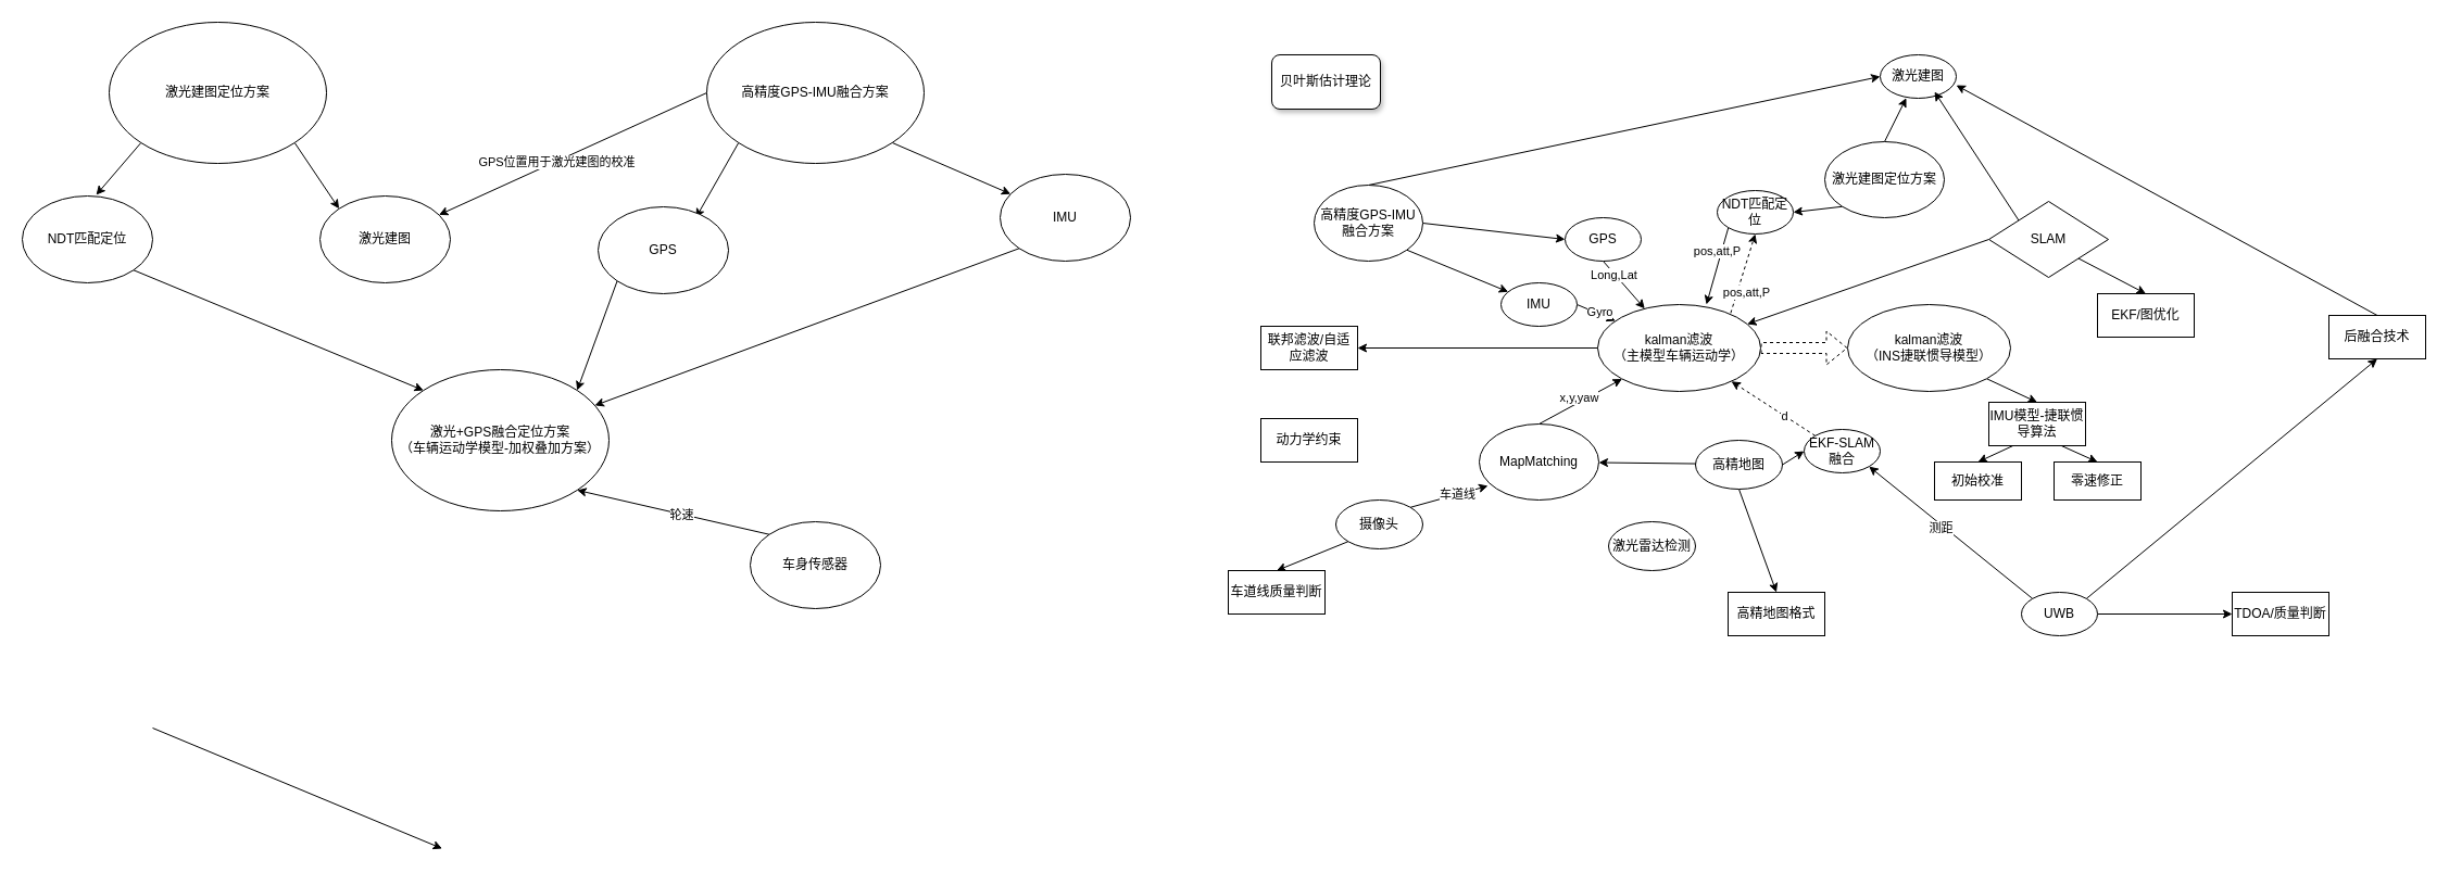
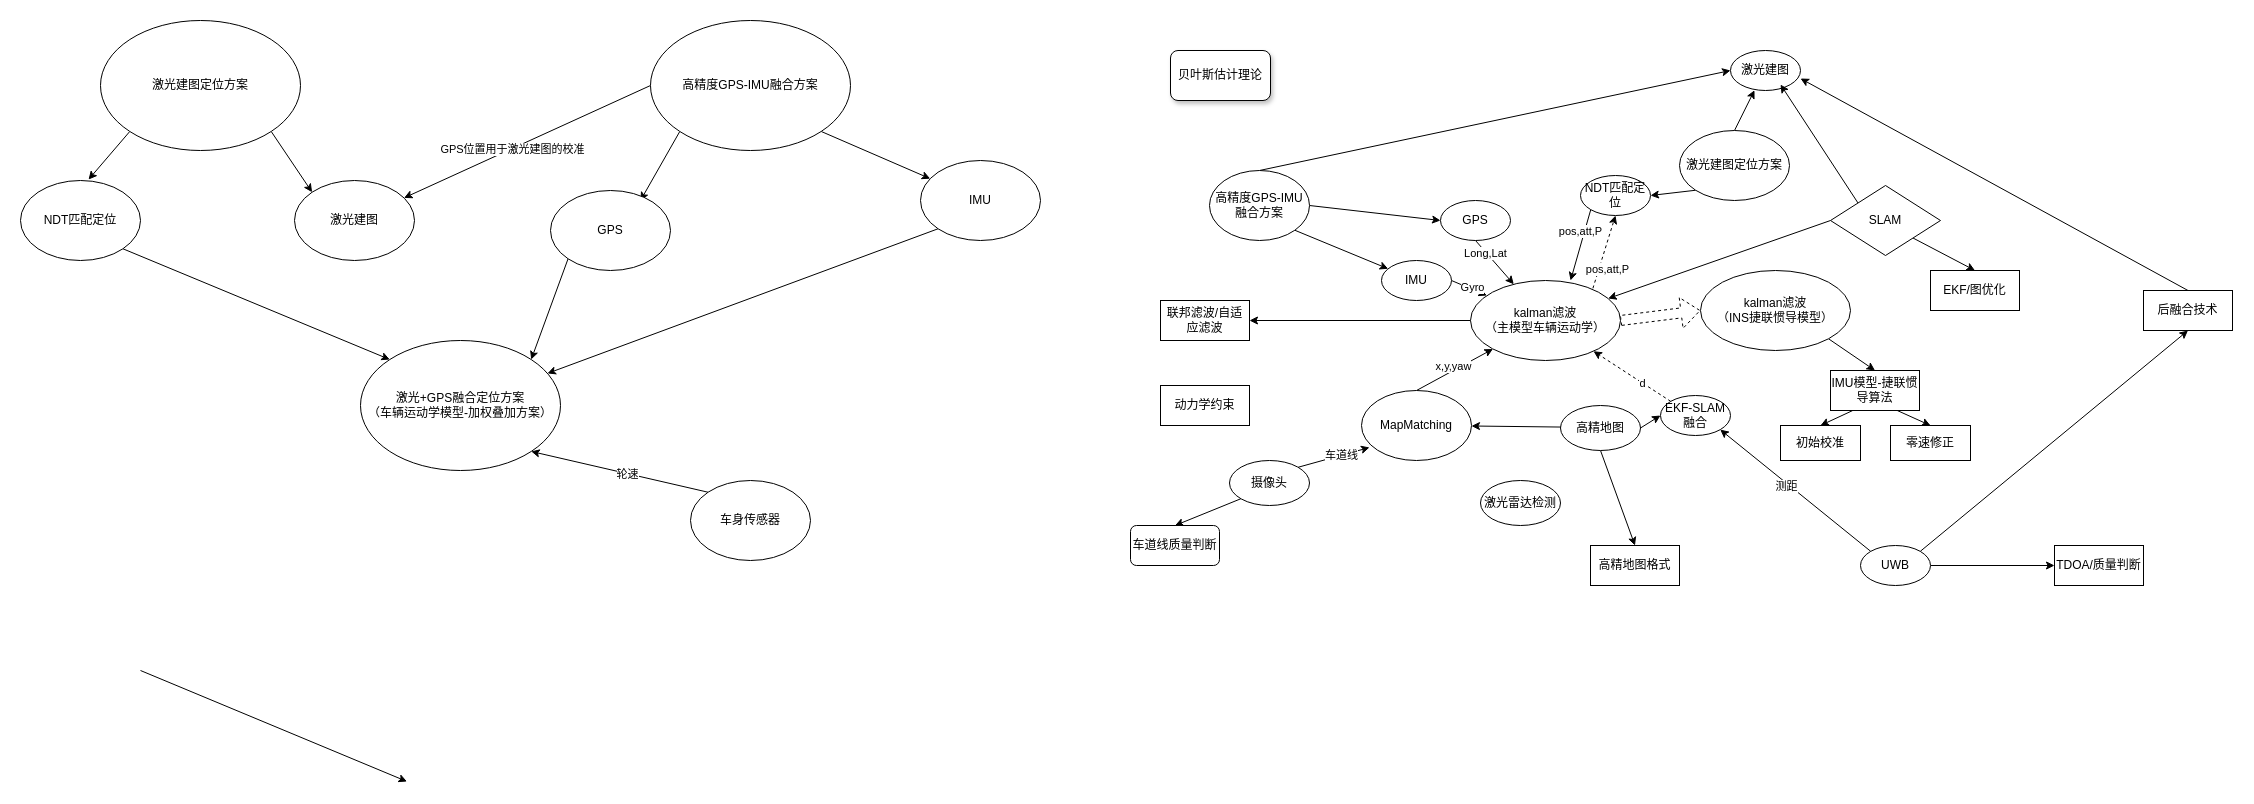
  <mxCell id="0" />
  <mxCell id="1" parent="0" />
  <mxCell id="2" style="orthogonalLoop=1;jettySize=auto;html=1;exitX=1;exitY=1;exitDx=0;exitDy=0;entryX=0;entryY=0;entryDx=0;entryDy=0;" parent="1" source="4" target="10" edge="1"><mxGeometry relative="1" as="geometry" /></mxCell>
  <mxCell id="3" style="edgeStyle=none;orthogonalLoop=1;jettySize=auto;html=1;exitX=0;exitY=1;exitDx=0;exitDy=0;entryX=0.567;entryY=-0.012;entryDx=0;entryDy=0;entryPerimeter=0;" parent="1" source="4" target="12" edge="1"><mxGeometry relative="1" as="geometry" /></mxCell>
  <mxCell id="4" value="激光建图定位方案" style="ellipse;whiteSpace=wrap;html=1;" parent="1" vertex="1"><mxGeometry x="100" y="20" width="200" height="130" as="geometry" /></mxCell>
  <mxCell id="5" style="edgeStyle=none;orthogonalLoop=1;jettySize=auto;html=1;exitX=1;exitY=1;exitDx=0;exitDy=0;" parent="1" source="9" target="14" edge="1"><mxGeometry relative="1" as="geometry" /></mxCell>
  <mxCell id="6" style="edgeStyle=none;orthogonalLoop=1;jettySize=auto;html=1;exitX=0;exitY=1;exitDx=0;exitDy=0;entryX=0.75;entryY=0.125;entryDx=0;entryDy=0;entryPerimeter=0;" parent="1" source="9" target="16" edge="1"><mxGeometry relative="1" as="geometry" /></mxCell>
  <mxCell id="7" style="edgeStyle=none;orthogonalLoop=1;jettySize=auto;html=1;exitX=0;exitY=0.5;exitDx=0;exitDy=0;" parent="1" source="9" target="10" edge="1"><mxGeometry relative="1" as="geometry" /></mxCell>
  <mxCell id="8" value="GPS位置用于激光建图的校准" style="edgeLabel;html=1;align=center;verticalAlign=middle;resizable=0;points=[];" parent="7" vertex="1" connectable="0"><mxGeometry x="0.12" relative="1" as="geometry"><mxPoint as="offset" /></mxGeometry></mxCell>
  <mxCell id="9" value="高精度GPS-IMU融合方案" style="ellipse;whiteSpace=wrap;html=1;" parent="1" vertex="1"><mxGeometry x="650" y="20" width="200" height="130" as="geometry" /></mxCell>
  <mxCell id="10" value="激光建图" style="ellipse;whiteSpace=wrap;html=1;" parent="1" vertex="1"><mxGeometry x="294" y="180" width="120" height="80" as="geometry" /></mxCell>
  <mxCell id="11" style="edgeStyle=none;orthogonalLoop=1;jettySize=auto;html=1;exitX=1;exitY=1;exitDx=0;exitDy=0;entryX=0;entryY=0;entryDx=0;entryDy=0;" parent="1" source="12" target="17" edge="1"><mxGeometry relative="1" as="geometry" /></mxCell>
  <mxCell id="12" value="NDT匹配定位" style="ellipse;whiteSpace=wrap;html=1;" parent="1" vertex="1"><mxGeometry x="20" y="180" width="120" height="80" as="geometry" /></mxCell>
  <mxCell id="13" style="edgeStyle=none;orthogonalLoop=1;jettySize=auto;html=1;exitX=0;exitY=1;exitDx=0;exitDy=0;" parent="1" source="14" target="17" edge="1"><mxGeometry relative="1" as="geometry" /></mxCell>
  <mxCell id="14" value="IMU" style="ellipse;whiteSpace=wrap;html=1;" parent="1" vertex="1"><mxGeometry x="920" y="160" width="120" height="80" as="geometry" /></mxCell>
  <mxCell id="15" style="edgeStyle=none;orthogonalLoop=1;jettySize=auto;html=1;exitX=0;exitY=1;exitDx=0;exitDy=0;entryX=1;entryY=0;entryDx=0;entryDy=0;" parent="1" source="16" target="17" edge="1"><mxGeometry relative="1" as="geometry" /></mxCell>
  <mxCell id="16" value="GPS" style="ellipse;whiteSpace=wrap;html=1;" parent="1" vertex="1"><mxGeometry x="550" y="190" width="120" height="80" as="geometry" /></mxCell>
  <mxCell id="17" value="激光+GPS融合定位方案&lt;br&gt;（车辆运动学模型-加权叠加方案）" style="ellipse;whiteSpace=wrap;html=1;" parent="1" vertex="1"><mxGeometry x="360" y="340" width="200" height="130" as="geometry" /></mxCell>
  <mxCell id="18" style="edgeStyle=none;orthogonalLoop=1;jettySize=auto;html=1;exitX=1;exitY=1;exitDx=0;exitDy=0;entryX=0;entryY=0;entryDx=0;entryDy=0;" parent="1" edge="1"><mxGeometry relative="1" as="geometry"><mxPoint x="139.996" y="670.004" as="sourcePoint" /><mxPoint x="406.47" y="781.013" as="targetPoint" /></mxGeometry></mxCell>
  <mxCell id="19" style="edgeStyle=none;orthogonalLoop=1;jettySize=auto;html=1;exitX=0;exitY=0;exitDx=0;exitDy=0;entryX=1;entryY=1;entryDx=0;entryDy=0;" parent="1" source="21" target="17" edge="1"><mxGeometry relative="1" as="geometry" /></mxCell>
  <mxCell id="20" value="轮速" style="edgeLabel;html=1;align=center;verticalAlign=middle;resizable=0;points=[];" parent="19" vertex="1" connectable="0"><mxGeometry x="-0.089" relative="1" as="geometry"><mxPoint as="offset" /></mxGeometry></mxCell>
  <mxCell id="21" value="车身传感器" style="ellipse;whiteSpace=wrap;html=1;" parent="1" vertex="1"><mxGeometry x="690" y="480" width="120" height="80" as="geometry" /></mxCell>
  <mxCell id="22" style="edgeStyle=none;orthogonalLoop=1;jettySize=auto;html=1;exitX=0.5;exitY=1;exitDx=0;exitDy=0;" parent="1" source="24" target="35" edge="1"><mxGeometry relative="1" as="geometry" /></mxCell>
  <mxCell id="23" value="Long,Lat" style="edgeLabel;html=1;align=center;verticalAlign=middle;resizable=0;points=[];" parent="22" vertex="1" connectable="0"><mxGeometry x="-0.459" y="-1" relative="1" as="geometry"><mxPoint as="offset" /></mxGeometry></mxCell>
  <mxCell id="24" value="GPS" style="ellipse;whiteSpace=wrap;html=1;" parent="1" vertex="1"><mxGeometry x="1440" y="200" width="70" height="40" as="geometry" /></mxCell>
  <mxCell id="25" style="edgeStyle=none;orthogonalLoop=1;jettySize=auto;html=1;exitX=1;exitY=0.5;exitDx=0;exitDy=0;" parent="1" source="72" target="35" edge="1"><mxGeometry relative="1" as="geometry" /></mxCell>
  <mxCell id="26" value="Gyro" style="edgeLabel;html=1;align=center;verticalAlign=middle;resizable=0;points=[];" parent="25" vertex="1" connectable="0"><mxGeometry x="0.095" y="2" relative="1" as="geometry"><mxPoint as="offset" /></mxGeometry></mxCell>
  <mxCell id="27" style="edgeStyle=none;orthogonalLoop=1;jettySize=auto;html=1;exitX=0.5;exitY=0;exitDx=0;exitDy=0;entryX=0;entryY=0.5;entryDx=0;entryDy=0;" parent="1" source="30" target="53" edge="1"><mxGeometry relative="1" as="geometry" /></mxCell>
  <mxCell id="28" style="edgeStyle=none;rounded=0;orthogonalLoop=1;jettySize=auto;html=1;exitX=1;exitY=0.5;exitDx=0;exitDy=0;entryX=0;entryY=0.5;entryDx=0;entryDy=0;" edge="1" parent="1" source="30" target="24"><mxGeometry relative="1" as="geometry" /></mxCell>
  <mxCell id="29" style="edgeStyle=none;rounded=0;orthogonalLoop=1;jettySize=auto;html=1;exitX=1;exitY=1;exitDx=0;exitDy=0;" edge="1" parent="1" source="30" target="72"><mxGeometry relative="1" as="geometry" /></mxCell>
  <mxCell id="30" value="高精度GPS-IMU融合方案" style="ellipse;whiteSpace=wrap;html=1;" parent="1" vertex="1"><mxGeometry x="1209" y="170" width="100" height="70" as="geometry" /></mxCell>
  <mxCell id="31" style="edgeStyle=none;orthogonalLoop=1;jettySize=auto;html=1;exitX=1;exitY=0.5;exitDx=0;exitDy=0;entryX=0;entryY=0.5;entryDx=0;entryDy=0;shape=flexArrow;dashed=1;" parent="1" source="35" target="49" edge="1"><mxGeometry relative="1" as="geometry" /></mxCell>
  <mxCell id="32" style="edgeStyle=none;orthogonalLoop=1;jettySize=auto;html=1;exitX=0.816;exitY=0.098;exitDx=0;exitDy=0;entryX=0.5;entryY=1;entryDx=0;entryDy=0;dashed=1;exitPerimeter=0;" parent="1" source="35" target="56" edge="1"><mxGeometry relative="1" as="geometry" /></mxCell>
  <mxCell id="33" value="pos,att,P" style="edgeLabel;html=1;align=center;verticalAlign=middle;resizable=0;points=[];" parent="32" vertex="1" connectable="0"><mxGeometry x="-0.128" relative="1" as="geometry"><mxPoint x="4.61" y="11.8" as="offset" /></mxGeometry></mxCell>
  <mxCell id="34" style="orthogonalLoop=1;jettySize=auto;html=1;exitX=0;exitY=0.5;exitDx=0;exitDy=0;entryX=1;entryY=0.5;entryDx=0;entryDy=0;" parent="1" target="79" edge="1"><mxGeometry relative="1" as="geometry"><mxPoint x="1510" y="320" as="sourcePoint" /><mxPoint x="1359" y="320" as="targetPoint" /></mxGeometry></mxCell>
  <mxCell id="35" value="kalman滤波&lt;br&gt;（主模型车辆运动学）" style="ellipse;whiteSpace=wrap;html=1;" parent="1" vertex="1"><mxGeometry x="1470" y="280" width="150" height="80" as="geometry" /></mxCell>
  <mxCell id="36" style="edgeStyle=none;orthogonalLoop=1;jettySize=auto;html=1;exitX=1;exitY=0;exitDx=0;exitDy=0;entryX=0.073;entryY=0.814;entryDx=0;entryDy=0;entryPerimeter=0;" parent="1" source="39" target="42" edge="1"><mxGeometry relative="1" as="geometry" /></mxCell>
  <mxCell id="37" value="车道线" style="edgeLabel;html=1;align=center;verticalAlign=middle;resizable=0;points=[];" parent="36" vertex="1" connectable="0"><mxGeometry x="0.195" relative="1" as="geometry"><mxPoint y="-1" as="offset" /></mxGeometry></mxCell>
  <mxCell id="38" style="edgeStyle=none;orthogonalLoop=1;jettySize=auto;html=1;exitX=0;exitY=1;exitDx=0;exitDy=0;entryX=0.5;entryY=0;entryDx=0;entryDy=0;" parent="1" source="39" target="74" edge="1"><mxGeometry relative="1" as="geometry" /></mxCell>
  <mxCell id="39" value="摄像头" style="ellipse;whiteSpace=wrap;html=1;" parent="1" vertex="1"><mxGeometry x="1229" y="460" width="80" height="45" as="geometry" /></mxCell>
  <mxCell id="40" style="edgeStyle=none;orthogonalLoop=1;jettySize=auto;html=1;exitX=0.5;exitY=0;exitDx=0;exitDy=0;" parent="1" source="42" target="35" edge="1"><mxGeometry relative="1" as="geometry" /></mxCell>
  <mxCell id="41" value="x,y,yaw" style="edgeLabel;html=1;align=center;verticalAlign=middle;resizable=0;points=[];" parent="40" vertex="1" connectable="0"><mxGeometry x="-0.408" y="1" relative="1" as="geometry"><mxPoint x="14.12" y="-11.21" as="offset" /></mxGeometry></mxCell>
  <mxCell id="42" value="MapMatching" style="ellipse;whiteSpace=wrap;html=1;" parent="1" vertex="1"><mxGeometry x="1361" y="390" width="110" height="70" as="geometry" /></mxCell>
  <mxCell id="43" style="edgeStyle=none;orthogonalLoop=1;jettySize=auto;html=1;exitX=1;exitY=0.5;exitDx=0;exitDy=0;" parent="1" source="46" target="42" edge="1"><mxGeometry relative="1" as="geometry" /></mxCell>
  <mxCell id="44" style="edgeStyle=none;orthogonalLoop=1;jettySize=auto;html=1;exitX=1;exitY=0.5;exitDx=0;exitDy=0;entryX=0;entryY=0.5;entryDx=0;entryDy=0;" parent="1" source="46" target="64" edge="1"><mxGeometry relative="1" as="geometry" /></mxCell>
  <mxCell id="45" style="edgeStyle=none;orthogonalLoop=1;jettySize=auto;html=1;exitX=0.5;exitY=1;exitDx=0;exitDy=0;entryX=0.5;entryY=0;entryDx=0;entryDy=0;" parent="1" source="46" target="73" edge="1"><mxGeometry relative="1" as="geometry" /></mxCell>
  <mxCell id="46" value="高精地图" style="ellipse;whiteSpace=wrap;html=1;" parent="1" vertex="1"><mxGeometry x="1560" y="405" width="80" height="45" as="geometry" /></mxCell>
  <mxCell id="47" value="激光雷达检测" style="ellipse;whiteSpace=wrap;html=1;" parent="1" vertex="1"><mxGeometry x="1480" y="480" width="80" height="45" as="geometry" /></mxCell>
  <mxCell id="48" style="edgeStyle=none;orthogonalLoop=1;jettySize=auto;html=1;exitX=1;exitY=1;exitDx=0;exitDy=0;entryX=0.5;entryY=0;entryDx=0;entryDy=0;" parent="1" source="49" target="71" edge="1"><mxGeometry relative="1" as="geometry" /></mxCell>
- <mxCell id="49" value="kalman滤波&lt;br&gt;（INS捷联惯导模型）" style="ellipse;whiteSpace=wrap;html=1;" parent="1" vertex="1"><mxGeometry x="1700" y="280" width="150" height="80" as="geometry" /></mxCell>
+ <mxCell id="49" value="kalman滤波&lt;br&gt;（INS捷联惯导模型）" style="ellipse;whiteSpace=wrap;html=1;" parent="1" vertex="1"><mxGeometry x="1700" y="270" width="150" height="80" as="geometry" /></mxCell>
  <mxCell id="50" style="edgeStyle=none;orthogonalLoop=1;jettySize=auto;html=1;exitX=0;exitY=1;exitDx=0;exitDy=0;entryX=1;entryY=0.5;entryDx=0;entryDy=0;" parent="1" source="52" target="56" edge="1"><mxGeometry relative="1" as="geometry" /></mxCell>
  <mxCell id="51" style="rounded=0;orthogonalLoop=1;jettySize=auto;html=1;exitX=0.5;exitY=0;exitDx=0;exitDy=0;entryX=0.343;entryY=0.993;entryDx=0;entryDy=0;entryPerimeter=0;" edge="1" parent="1" source="52" target="53"><mxGeometry relative="1" as="geometry" /></mxCell>
  <mxCell id="52" value="激光建图定位方案" style="ellipse;whiteSpace=wrap;html=1;" parent="1" vertex="1"><mxGeometry x="1679" y="130" width="110" height="70" as="geometry" /></mxCell>
  <mxCell id="53" value="激光建图" style="ellipse;whiteSpace=wrap;html=1;" parent="1" vertex="1"><mxGeometry x="1730" y="50" width="70" height="40" as="geometry" /></mxCell>
  <mxCell id="54" style="edgeStyle=none;orthogonalLoop=1;jettySize=auto;html=1;exitX=0;exitY=1;exitDx=0;exitDy=0;entryX=0.667;entryY=0;entryDx=0;entryDy=0;entryPerimeter=0;" parent="1" source="56" target="35" edge="1"><mxGeometry relative="1" as="geometry" /></mxCell>
  <mxCell id="55" value="pos,att,P" style="edgeLabel;html=1;align=center;verticalAlign=middle;resizable=0;points=[];" parent="54" vertex="1" connectable="0"><mxGeometry x="0.344" y="-2" relative="1" as="geometry"><mxPoint x="5.23" y="-26.25" as="offset" /></mxGeometry></mxCell>
  <mxCell id="56" value="NDT匹配定位" style="ellipse;whiteSpace=wrap;html=1;" parent="1" vertex="1"><mxGeometry x="1580" y="175" width="70" height="40" as="geometry" /></mxCell>
  <mxCell id="57" style="edgeStyle=none;orthogonalLoop=1;jettySize=auto;html=1;exitX=0;exitY=0;exitDx=0;exitDy=0;entryX=1;entryY=1;entryDx=0;entryDy=0;" parent="1" source="61" target="64" edge="1"><mxGeometry relative="1" as="geometry" /></mxCell>
  <mxCell id="58" value="测距" style="edgeLabel;html=1;align=center;verticalAlign=middle;resizable=0;points=[];" parent="57" vertex="1" connectable="0"><mxGeometry x="0.296" y="-1" relative="1" as="geometry"><mxPoint x="11.65" y="13.91" as="offset" /></mxGeometry></mxCell>
  <mxCell id="59" style="edgeStyle=none;orthogonalLoop=1;jettySize=auto;html=1;exitX=1;exitY=0;exitDx=0;exitDy=0;entryX=0.5;entryY=1;entryDx=0;entryDy=0;" parent="1" source="61" target="78" edge="1"><mxGeometry relative="1" as="geometry" /></mxCell>
  <mxCell id="60" style="edgeStyle=none;rounded=0;orthogonalLoop=1;jettySize=auto;html=1;exitX=1;exitY=0.5;exitDx=0;exitDy=0;entryX=0;entryY=0.5;entryDx=0;entryDy=0;" edge="1" parent="1" source="61" target="75"><mxGeometry relative="1" as="geometry" /></mxCell>
  <mxCell id="61" value="UWB" style="ellipse;whiteSpace=wrap;html=1;" parent="1" vertex="1"><mxGeometry x="1860" y="545" width="70" height="40" as="geometry" /></mxCell>
  <mxCell id="62" style="edgeStyle=none;orthogonalLoop=1;jettySize=auto;html=1;exitX=0;exitY=0;exitDx=0;exitDy=0;dashed=1;" parent="1" source="64" target="35" edge="1"><mxGeometry relative="1" as="geometry" /></mxCell>
  <mxCell id="63" value="d" style="edgeLabel;html=1;align=center;verticalAlign=middle;resizable=0;points=[];" parent="62" vertex="1" connectable="0"><mxGeometry x="-0.27" relative="1" as="geometry"><mxPoint as="offset" /></mxGeometry></mxCell>
  <mxCell id="64" value="EKF-SLAM融合" style="ellipse;whiteSpace=wrap;html=1;" parent="1" vertex="1"><mxGeometry x="1660" y="395" width="70" height="40" as="geometry" /></mxCell>
  <mxCell id="65" style="edgeStyle=none;orthogonalLoop=1;jettySize=auto;html=1;exitX=0;exitY=0.5;exitDx=0;exitDy=0;" parent="1" source="68" target="35" edge="1"><mxGeometry relative="1" as="geometry" /></mxCell>
  <mxCell id="66" style="edgeStyle=none;orthogonalLoop=1;jettySize=auto;html=1;exitX=0;exitY=0;exitDx=0;exitDy=0;" parent="1" source="68" edge="1"><mxGeometry relative="1" as="geometry"><mxPoint x="1780" y="84" as="targetPoint" /></mxGeometry></mxCell>
  <mxCell id="67" style="edgeStyle=none;orthogonalLoop=1;jettySize=auto;html=1;exitX=1;exitY=1;exitDx=0;exitDy=0;entryX=0.5;entryY=0;entryDx=0;entryDy=0;" parent="1" source="68" target="76" edge="1"><mxGeometry relative="1" as="geometry" /></mxCell>
  <mxCell id="68" value="SLAM" style="rhombus;whiteSpace=wrap;html=1;" parent="1" vertex="1"><mxGeometry x="1830" y="185" width="110" height="70" as="geometry" /></mxCell>
  <mxCell id="69" style="edgeStyle=none;orthogonalLoop=1;jettySize=auto;html=1;exitX=0.25;exitY=1;exitDx=0;exitDy=0;entryX=0.5;entryY=0;entryDx=0;entryDy=0;" parent="1" source="71" target="81" edge="1"><mxGeometry relative="1" as="geometry" /></mxCell>
  <mxCell id="70" style="edgeStyle=none;orthogonalLoop=1;jettySize=auto;html=1;exitX=0.75;exitY=1;exitDx=0;exitDy=0;entryX=0.5;entryY=0;entryDx=0;entryDy=0;" parent="1" source="71" target="82" edge="1"><mxGeometry relative="1" as="geometry" /></mxCell>
  <mxCell id="71" value="IMU模型-捷联惯导算法" style="rounded=0;whiteSpace=wrap;html=1;" parent="1" vertex="1"><mxGeometry x="1830" y="370" width="89" height="40" as="geometry" /></mxCell>
  <mxCell id="72" value="IMU" style="ellipse;whiteSpace=wrap;html=1;" parent="1" vertex="1"><mxGeometry x="1381" y="260" width="70" height="40" as="geometry" /></mxCell>
  <mxCell id="73" value="高精地图格式" style="rounded=0;whiteSpace=wrap;html=1;" parent="1" vertex="1"><mxGeometry x="1590" y="545" width="89" height="40" as="geometry" /></mxCell>
- <mxCell id="74" value="车道线质量判断" style="rounded=0;whiteSpace=wrap;html=1;" parent="1" vertex="1"><mxGeometry x="1130" y="525" width="89" height="40" as="geometry" /></mxCell>
+ <mxCell id="74" value="车道线质量判断" style="whiteSpace=wrap;html=1;rounded=1;" parent="1" vertex="1"><mxGeometry x="1130" y="525" width="89" height="40" as="geometry" /></mxCell>
  <mxCell id="75" value="TDOA/质量判断" style="rounded=0;whiteSpace=wrap;html=1;" parent="1" vertex="1"><mxGeometry x="2054" y="545" width="89" height="40" as="geometry" /></mxCell>
  <mxCell id="76" value="EKF/图优化" style="rounded=0;whiteSpace=wrap;html=1;" parent="1" vertex="1"><mxGeometry x="1930" y="270" width="89" height="40" as="geometry" /></mxCell>
  <mxCell id="77" style="edgeStyle=none;orthogonalLoop=1;jettySize=auto;html=1;exitX=0.5;exitY=0;exitDx=0;exitDy=0;entryX=1;entryY=0.7;entryDx=0;entryDy=0;entryPerimeter=0;" parent="1" source="78" target="53" edge="1"><mxGeometry relative="1" as="geometry" /></mxCell>
  <mxCell id="78" value="后融合技术" style="rounded=0;whiteSpace=wrap;html=1;" parent="1" vertex="1"><mxGeometry x="2143" y="290" width="89" height="40" as="geometry" /></mxCell>
  <mxCell id="79" value="联邦滤波/自适应滤波" style="rounded=0;whiteSpace=wrap;html=1;" parent="1" vertex="1"><mxGeometry x="1160" y="300" width="89" height="40" as="geometry" /></mxCell>
  <mxCell id="80" value="动力学约束" style="rounded=0;whiteSpace=wrap;html=1;" parent="1" vertex="1"><mxGeometry x="1160" y="385" width="89" height="40" as="geometry" /></mxCell>
  <mxCell id="81" value="初始校准" style="rounded=0;whiteSpace=wrap;html=1;" parent="1" vertex="1"><mxGeometry x="1780" y="425" width="80" height="35" as="geometry" /></mxCell>
  <mxCell id="82" value="零速修正" style="rounded=0;whiteSpace=wrap;html=1;" parent="1" vertex="1"><mxGeometry x="1890" y="425" width="80" height="35" as="geometry" /></mxCell>
  <mxCell id="83" value="贝叶斯估计理论" style="rounded=1;whiteSpace=wrap;html=1;shadow=1;" parent="1" vertex="1"><mxGeometry x="1170" y="50" width="100" height="50" as="geometry" /></mxCell>
